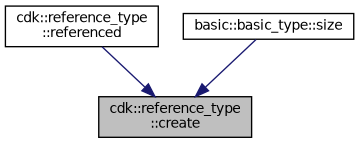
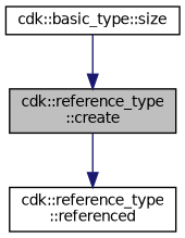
  digraph {
    rankdir=TB
    node [color=black fillcolor=white fontname=Helvetica fontsize=10 shape=record style=filled]
    edge [color=midnightblue fontname=Helvetica fontsize=10 labelfontname=Helvetica labelfontsize=10 style=solid]
    n1 [fillcolor=grey75 fontcolor=black height=0.2 label="cdk::reference_type\l::create" width=0.4]
    n2 [height=0.2 label="cdk::reference_type\l::referenced" width=0.4]
-   n3 [height=0.2 label="basic::basic_type::size" width=0.4]
-   n2 -> n1
+   n3 [height=0.2 label="cdk::basic_type::size" width=0.4]
+   n1 -> n2
    n3 -> n1
  }
